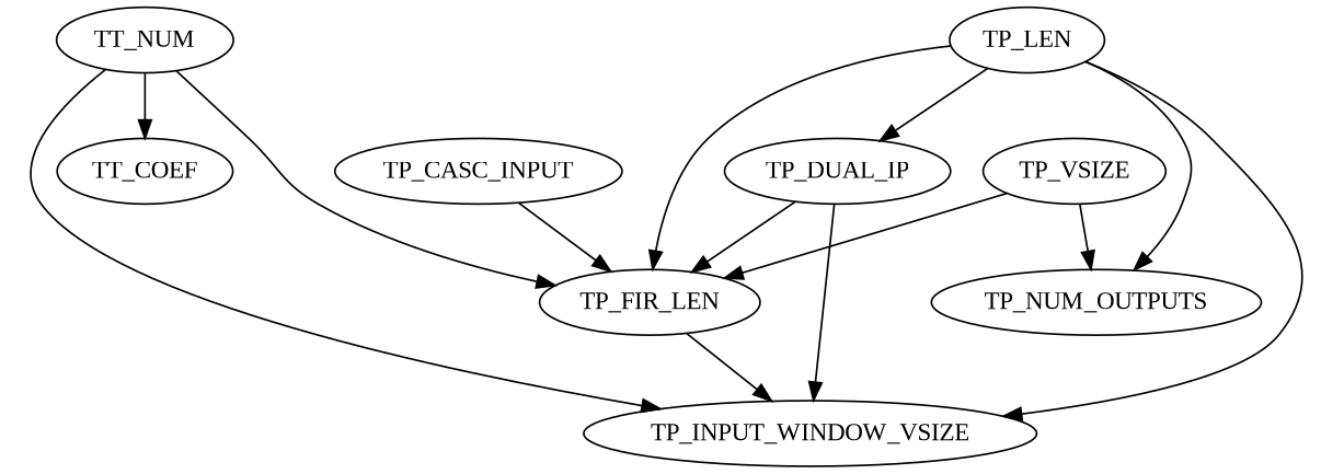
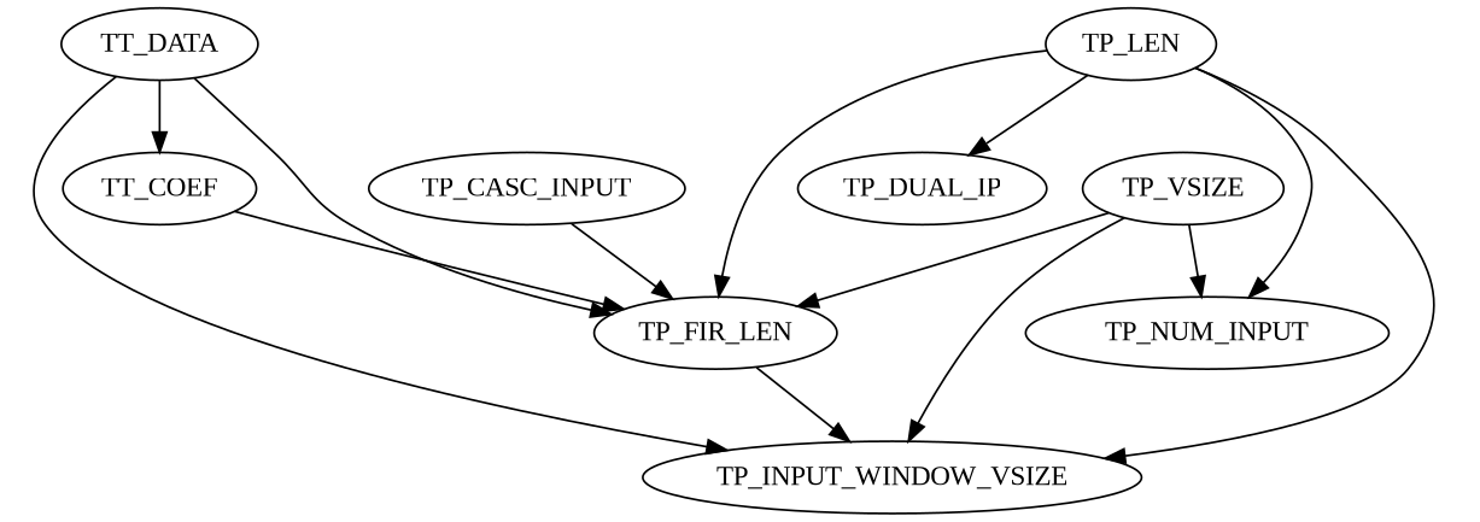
  digraph {
    fontname="Liberation Serif"
    node [fontname="Liberation Serif"]
    edge [fontname="Liberation Serif"]
-   TT_DATA [label=TT_NUM]
+   TT_DATA
    TP_FIR_LEN
    TT_COEF
    TP_INPUT_WINDOW_VSIZE
    n5 [label=TP_CASC_INPUT]
    n6 [label=TP_VSIZE]
-   TP_NUM_OUTPUTS
+   TP_NUM_OUTPUTS [label=TP_NUM_INPUT]
    n8 [label=TP_LEN]
    TP_DUAL_IP
    TT_DATA -> TP_FIR_LEN
    TT_DATA -> TT_COEF
    TT_DATA -> TP_INPUT_WINDOW_VSIZE
    TP_FIR_LEN -> TP_INPUT_WINDOW_VSIZE
-   TP_DUAL_IP -> TP_FIR_LEN
+   TT_COEF -> TP_FIR_LEN
    n5 -> TP_FIR_LEN
    n6 -> TP_FIR_LEN
-   TP_DUAL_IP -> TP_INPUT_WINDOW_VSIZE
+   n6 -> TP_INPUT_WINDOW_VSIZE
    n6 -> TP_NUM_OUTPUTS
    n8 -> TP_FIR_LEN
    n8 -> TP_INPUT_WINDOW_VSIZE
    n8 -> TP_NUM_OUTPUTS
    n8 -> TP_DUAL_IP
  }
